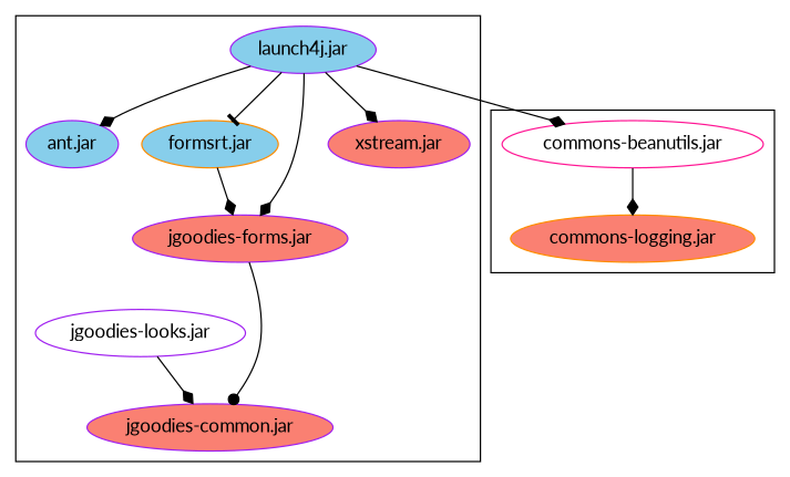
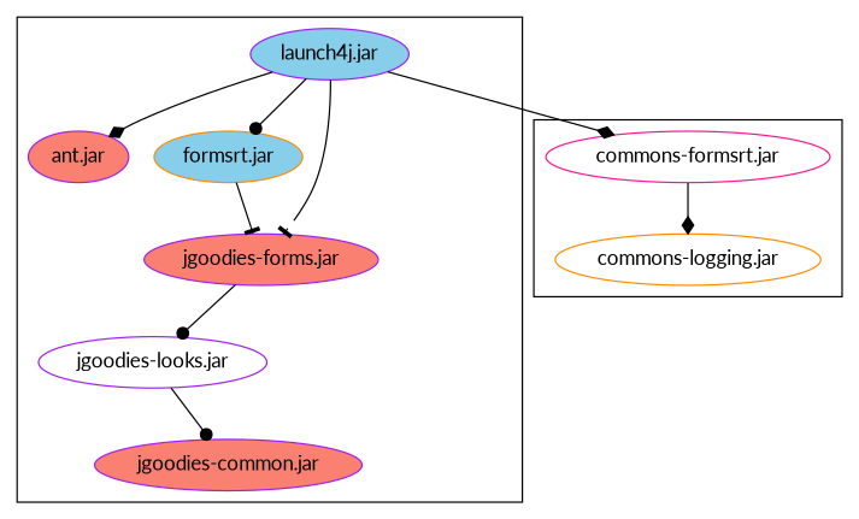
  digraph {
    fontname=Lato
    node [color=purple fillcolor=salmon fontname=Lato style=filled]
    edge [arrowhead=diamond fontname=Lato]
-   "commons-beanutils.jar" [color=deeppink fillcolor=white]
-   "commons-logging.jar" [color=darkorange]
+   "commons-beanutils.jar" [color=deeppink fillcolor=white label="commons-formsrt.jar"]
+   "commons-logging.jar" [color=darkorange fillcolor=white]
    "launch4j.jar" [fillcolor=skyblue]
-   "ant.jar" [fillcolor=skyblue]
+   "ant.jar"
    "formsrt.jar" [color=darkorange fillcolor=skyblue]
    "jgoodies-forms.jar"
    "jgoodies-looks.jar" [fillcolor=white]
-   "xstream.jar"
    "jgoodies-common.jar"
    subgraph cluster_1 {
      "commons-beanutils.jar"
      "commons-logging.jar"
    }
    subgraph cluster_2 {
      "launch4j.jar"
      "ant.jar"
      "formsrt.jar"
      "jgoodies-forms.jar"
      "jgoodies-looks.jar"
-     "xstream.jar"
      "jgoodies-common.jar"
    }
    "commons-beanutils.jar" -> "commons-logging.jar"
    "launch4j.jar" -> "commons-beanutils.jar"
    "launch4j.jar" -> "ant.jar"
-   "launch4j.jar" -> "formsrt.jar" [arrowhead=tee]
-   "launch4j.jar" -> "jgoodies-forms.jar"
-   "launch4j.jar" -> "xstream.jar"
-   "formsrt.jar" -> "jgoodies-forms.jar"
-   "jgoodies-forms.jar" -> "jgoodies-common.jar" [arrowhead=dot]
-   "jgoodies-looks.jar" -> "jgoodies-common.jar"
+   "launch4j.jar" -> "formsrt.jar" [arrowhead=dot]
+   "launch4j.jar" -> "jgoodies-forms.jar" [arrowhead=tee]
+   "formsrt.jar" -> "jgoodies-forms.jar" [arrowhead=tee]
+   "jgoodies-forms.jar" -> "jgoodies-looks.jar" [arrowhead=dot]
+   "jgoodies-looks.jar" -> "jgoodies-common.jar" [arrowhead=dot]
  }
